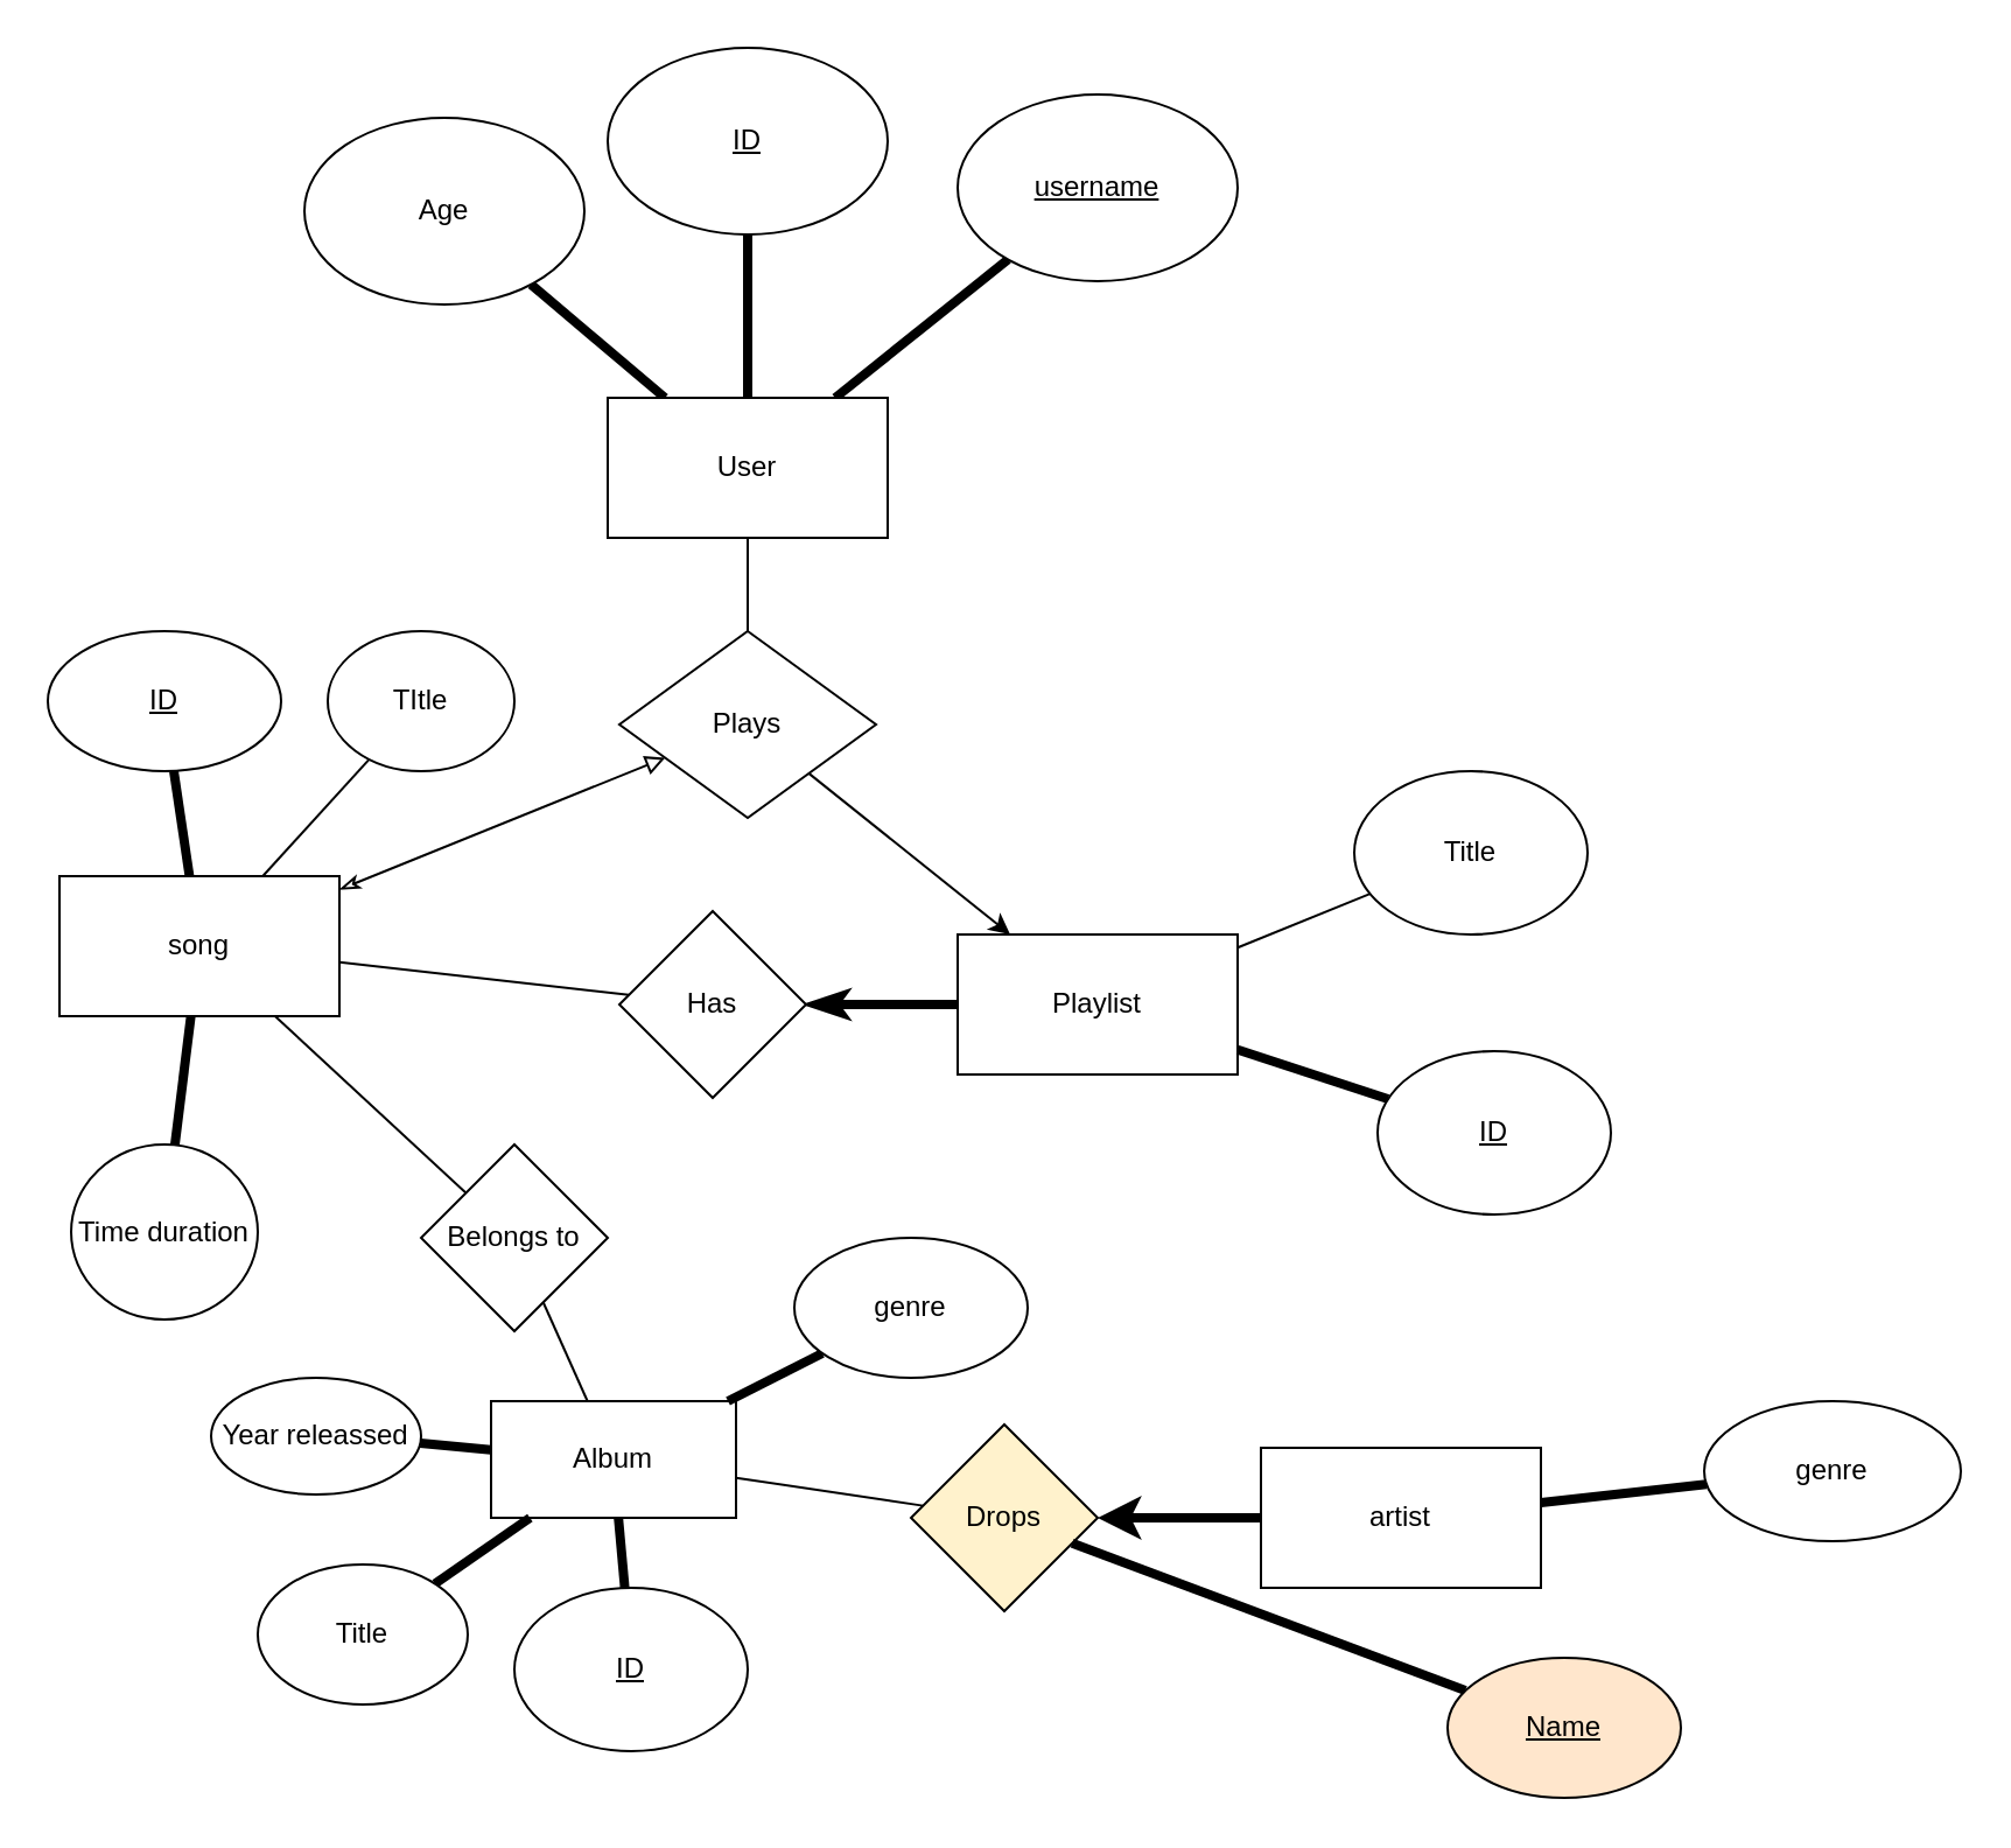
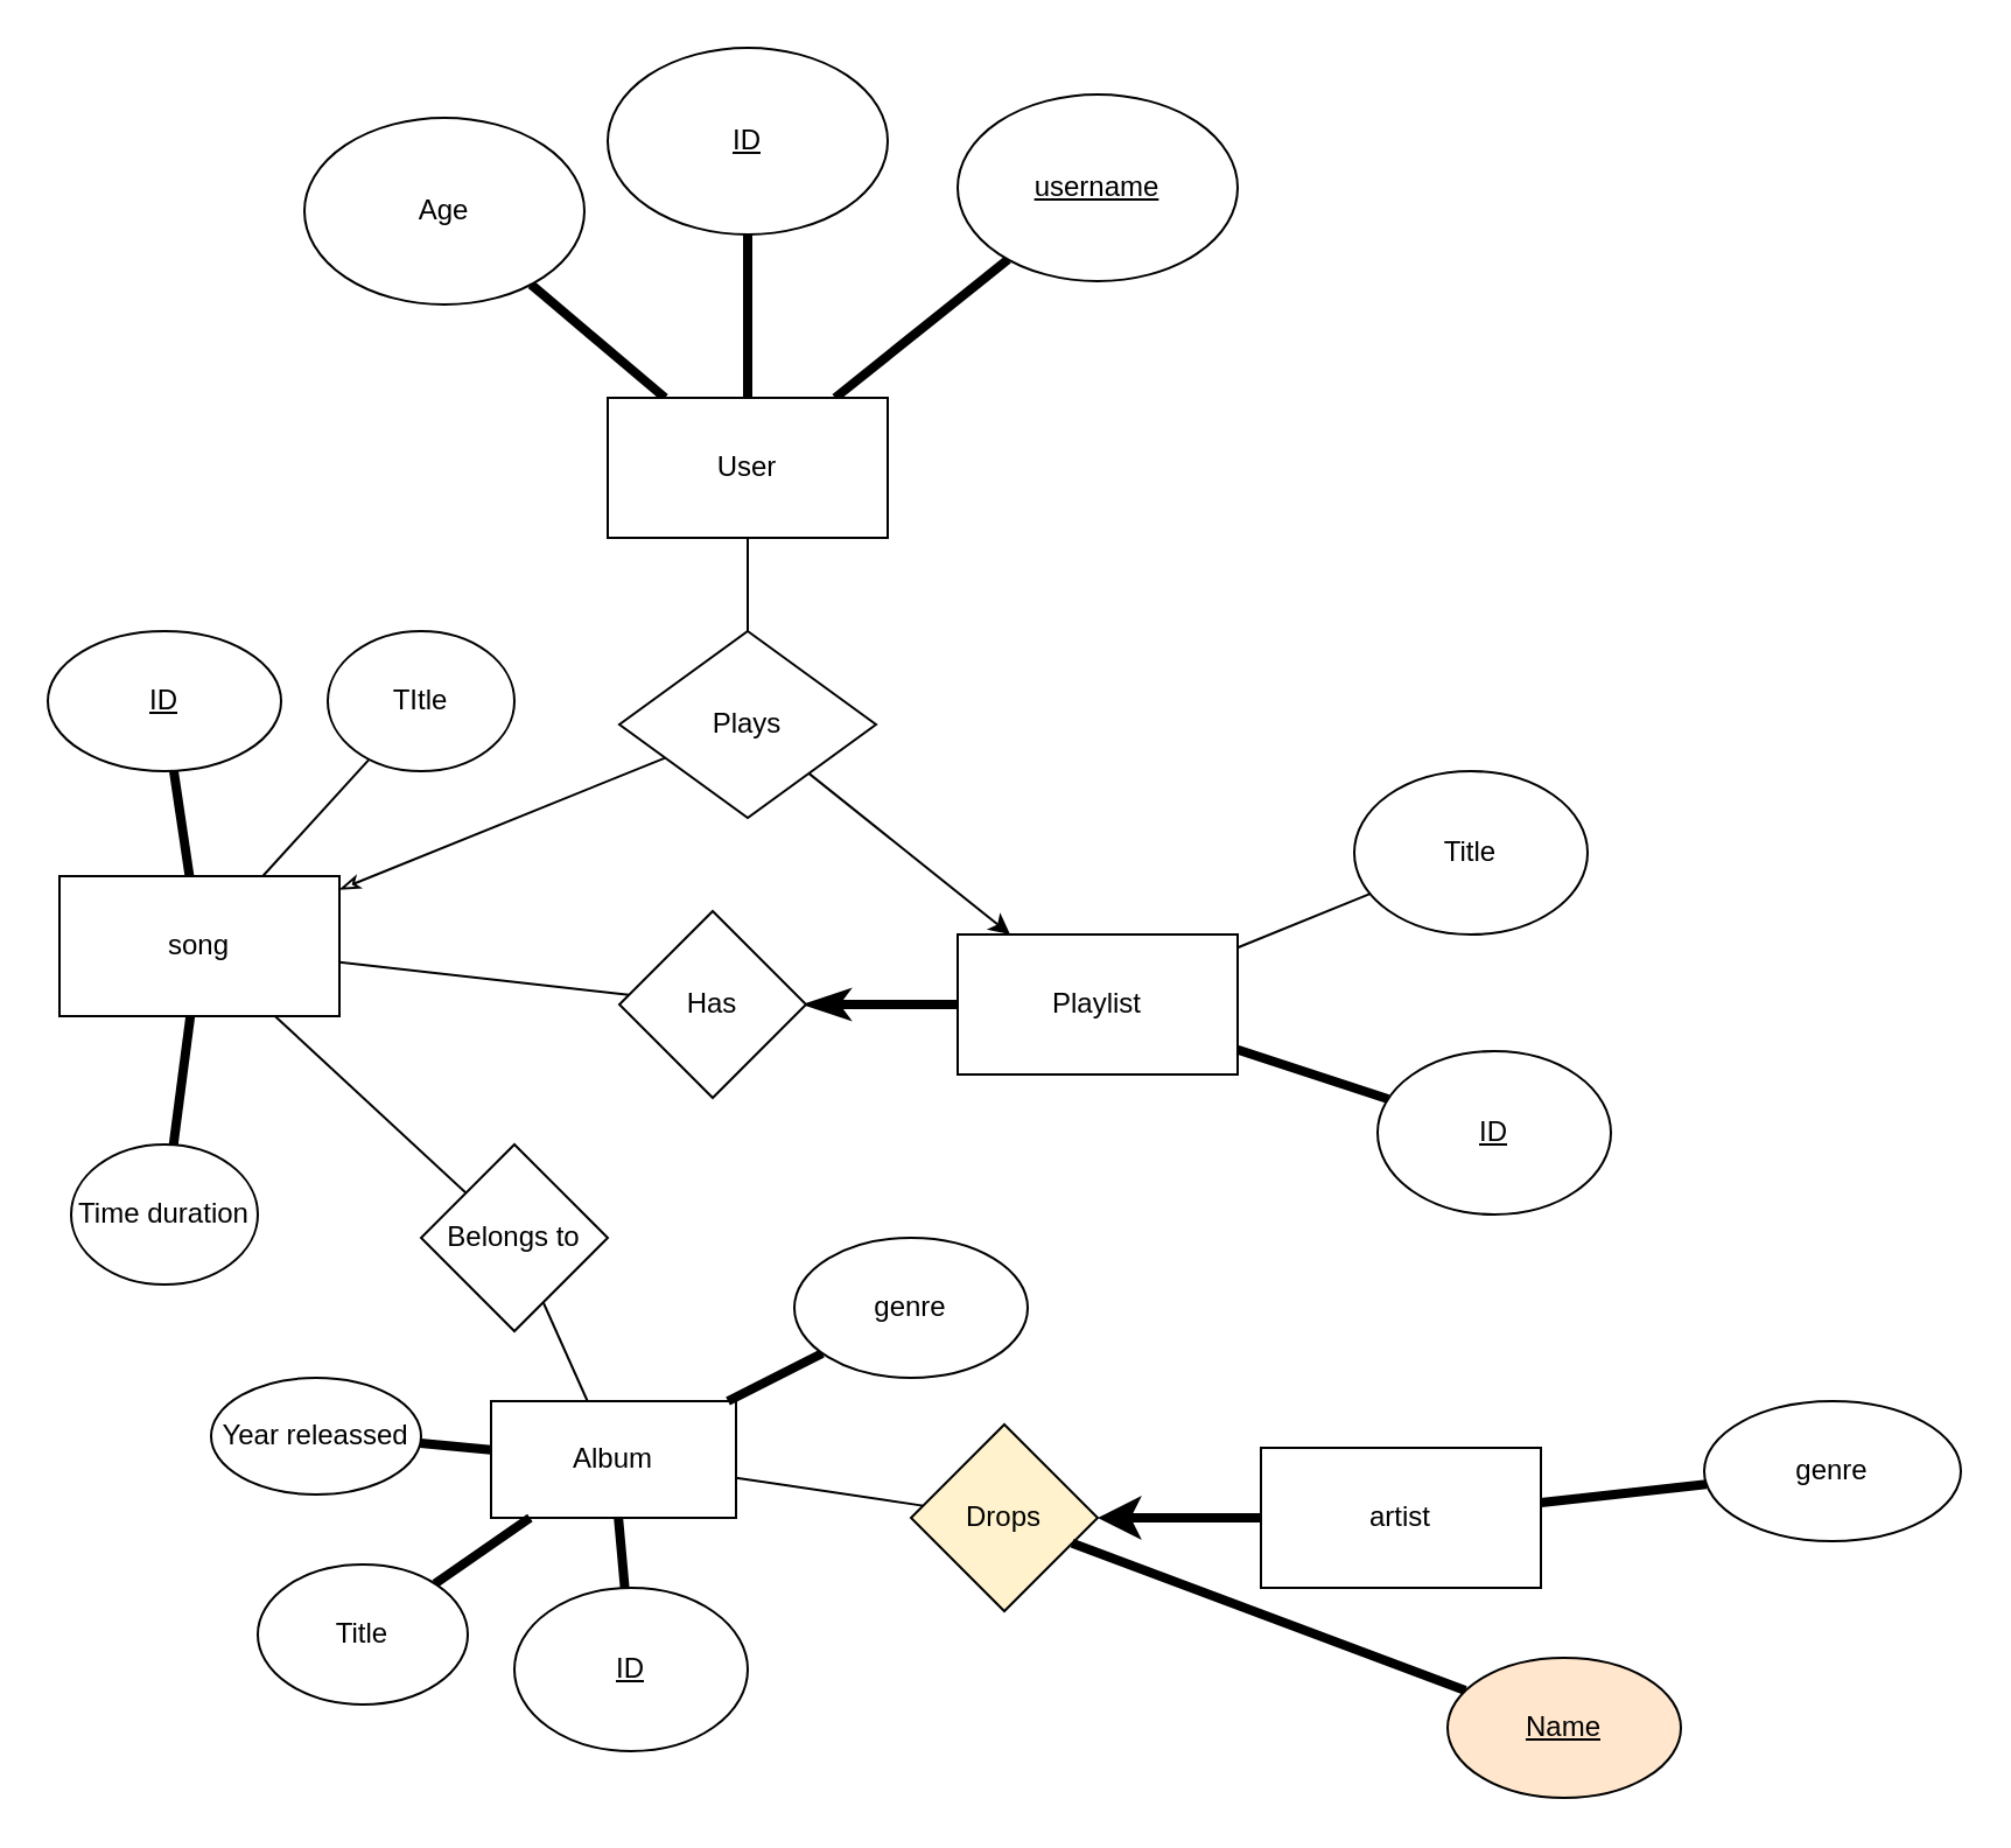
  <mxCell id="0" />
  <mxCell id="1" parent="0" />
  <mxCell id="2" value="" style="edgeStyle=none;html=1;endArrow=none;endFill=0;strokeWidth=4;" edge="1" parent="1" source="5" target="6"><mxGeometry relative="1" as="geometry" /></mxCell>
  <mxCell id="3" value="" style="edgeStyle=none;html=1;endArrow=none;endFill=0;jumpSize=10;strokeWidth=4;" edge="1" parent="1" source="5" target="7"><mxGeometry relative="1" as="geometry" /></mxCell>
  <mxCell id="4" value="" style="edgeStyle=none;html=1;endArrow=none;endFill=0;" edge="1" parent="1" source="5" target="8"><mxGeometry relative="1" as="geometry" /></mxCell>
  <mxCell id="5" value="User" style="rounded=0;whiteSpace=wrap;html=1;" vertex="1" parent="1"><mxGeometry x="260" y="170" width="120" height="60" as="geometry" /></mxCell>
  <mxCell id="6" value="&lt;u&gt;username&lt;/u&gt;" style="ellipse;whiteSpace=wrap;html=1;" vertex="1" parent="1"><mxGeometry x="410" y="40" width="120" height="80" as="geometry" /></mxCell>
  <mxCell id="7" value="Age" style="ellipse;whiteSpace=wrap;html=1;" vertex="1" parent="1"><mxGeometry x="130" y="50" width="120" height="80" as="geometry" /></mxCell>
  <mxCell id="8" value="Plays" style="rhombus;whiteSpace=wrap;html=1;" vertex="1" parent="1"><mxGeometry x="265" y="270" width="110" height="80" as="geometry" /></mxCell>
- <mxCell id="9" value="" style="edgeStyle=none;jumpSize=10;html=1;strokeWidth=1;startArrow=classicThin;startFill=0;endArrow=block;endFill=0;" edge="1" parent="1" source="10" target="8"><mxGeometry relative="1" as="geometry" /></mxCell>
+ <mxCell id="9" value="" style="edgeStyle=none;jumpSize=10;html=1;strokeWidth=1;startArrow=classicThin;startFill=0;endArrow=none;endFill=0;" edge="1" parent="1" source="10" target="8"><mxGeometry relative="1" as="geometry" /></mxCell>
  <mxCell id="10" value="song" style="rounded=0;whiteSpace=wrap;html=1;" vertex="1" parent="1"><mxGeometry x="25" y="375" width="120" height="60" as="geometry" /></mxCell>
  <mxCell id="11" value="" style="edgeStyle=none;html=1;endArrow=none;endFill=0;startArrow=classic;startFill=1;" edge="1" parent="1" source="13" target="8"><mxGeometry relative="1" as="geometry" /></mxCell>
  <mxCell id="12" value="" style="edgeStyle=none;html=1;endArrow=none;endFill=0;" edge="1" parent="1" source="13" target="14"><mxGeometry relative="1" as="geometry" /></mxCell>
  <mxCell id="13" value="Playlist" style="rounded=0;whiteSpace=wrap;html=1;" vertex="1" parent="1"><mxGeometry x="410" y="400" width="120" height="60" as="geometry" /></mxCell>
  <mxCell id="14" value="Title" style="ellipse;whiteSpace=wrap;html=1;" vertex="1" parent="1"><mxGeometry x="580" y="330" width="100" height="70" as="geometry" /></mxCell>
  <mxCell id="15" value="" style="edgeStyle=none;html=1;endArrow=none;endFill=0;strokeWidth=4;" edge="1" parent="1" source="16" target="5"><mxGeometry relative="1" as="geometry" /></mxCell>
  <mxCell id="16" value="&lt;u&gt;ID&lt;/u&gt;" style="ellipse;whiteSpace=wrap;html=1;" vertex="1" parent="1"><mxGeometry x="260" y="20" width="120" height="80" as="geometry" /></mxCell>
  <mxCell id="17" value="" style="edgeStyle=none;jumpSize=10;html=1;strokeWidth=4;endArrow=none;endFill=0;" edge="1" parent="1" source="18" target="13"><mxGeometry relative="1" as="geometry" /></mxCell>
  <mxCell id="18" value="&lt;u&gt;ID&lt;/u&gt;" style="ellipse;whiteSpace=wrap;html=1;" vertex="1" parent="1"><mxGeometry x="590" y="450" width="100" height="70" as="geometry" /></mxCell>
  <mxCell id="19" value="" style="edgeStyle=none;jumpSize=10;html=1;strokeWidth=4;startArrow=classicThin;startFill=0;endArrow=none;endFill=0;" edge="1" parent="1" source="21" target="13"><mxGeometry relative="1" as="geometry" /></mxCell>
  <mxCell id="20" value="" style="edgeStyle=none;jumpSize=10;html=1;strokeWidth=1;startArrow=none;startFill=0;endArrow=none;endFill=0;" edge="1" parent="1" source="21" target="10"><mxGeometry relative="1" as="geometry" /></mxCell>
  <mxCell id="21" value="Has" style="rhombus;whiteSpace=wrap;html=1;" vertex="1" parent="1"><mxGeometry x="265" y="390" width="80" height="80" as="geometry" /></mxCell>
  <mxCell id="22" value="" style="edgeStyle=none;jumpSize=10;html=1;strokeWidth=4;startArrow=none;startFill=0;endArrow=none;endFill=0;" edge="1" parent="1" source="23" target="10"><mxGeometry relative="1" as="geometry" /></mxCell>
  <mxCell id="23" value="&lt;u&gt;ID&lt;/u&gt;" style="ellipse;whiteSpace=wrap;html=1;" vertex="1" parent="1"><mxGeometry y="270" width="100" height="60" as="geometry" x="20" /></mxCell>
  <mxCell id="24" value="" style="edgeStyle=none;jumpSize=10;html=1;strokeWidth=1;startArrow=none;startFill=0;endArrow=none;endFill=0;" edge="1" parent="1" source="25" target="10"><mxGeometry relative="1" as="geometry" /></mxCell>
  <mxCell id="25" value="TItle" style="ellipse;whiteSpace=wrap;html=1;" vertex="1" parent="1"><mxGeometry x="140" y="270" width="80" height="60" as="geometry" /></mxCell>
  <mxCell id="26" value="" style="edgeStyle=none;jumpSize=10;html=1;strokeWidth=4;startArrow=none;startFill=0;endArrow=none;endFill=0;" edge="1" parent="1" source="27" target="10"><mxGeometry relative="1" as="geometry" /></mxCell>
- <mxCell id="27" value="Time duration" style="ellipse;whiteSpace=wrap;html=1;" vertex="1" parent="1"><mxGeometry x="30" y="490" width="80" height="75" as="geometry" /></mxCell>
+ <mxCell id="27" value="Time duration" style="ellipse;whiteSpace=wrap;html=1;" vertex="1" parent="1"><mxGeometry x="30" y="490" width="80" height="60" as="geometry" /></mxCell>
  <mxCell id="28" value="" style="edgeStyle=none;jumpSize=10;html=1;strokeWidth=1;startArrow=none;startFill=0;endArrow=none;endFill=0;" edge="1" parent="1" source="29" target="10"><mxGeometry relative="1" as="geometry" /></mxCell>
  <mxCell id="29" value="Belongs to" style="rhombus;whiteSpace=wrap;html=1;" vertex="1" parent="1"><mxGeometry x="180" y="490" width="80" height="80" as="geometry" /></mxCell>
  <mxCell id="30" value="" style="edgeStyle=none;jumpSize=10;html=1;strokeWidth=1;startArrow=none;startFill=0;endArrow=none;endFill=0;" edge="1" parent="1" source="31" target="29"><mxGeometry relative="1" as="geometry" /></mxCell>
  <mxCell id="31" value="Album" style="rounded=0;whiteSpace=wrap;html=1;" vertex="1" parent="1"><mxGeometry x="210" y="600" width="105" height="50" as="geometry" /></mxCell>
  <mxCell id="32" value="" style="edgeStyle=none;jumpSize=10;html=1;strokeWidth=4;startArrow=none;startFill=0;endArrow=none;endFill=0;" edge="1" parent="1" source="33" target="31"><mxGeometry relative="1" as="geometry" /></mxCell>
  <mxCell id="33" value="Title" style="ellipse;whiteSpace=wrap;html=1;" vertex="1" parent="1"><mxGeometry x="110" y="670" width="90" height="60" as="geometry" /></mxCell>
  <mxCell id="34" value="" style="edgeStyle=none;jumpSize=10;html=1;strokeWidth=4;startArrow=none;startFill=0;endArrow=none;endFill=0;" edge="1" parent="1" source="35" target="31"><mxGeometry relative="1" as="geometry" /></mxCell>
  <mxCell id="35" value="&lt;u&gt;ID&lt;/u&gt;" style="ellipse;whiteSpace=wrap;html=1;" vertex="1" parent="1"><mxGeometry x="220" y="680" width="100" height="70" as="geometry" /></mxCell>
  <mxCell id="36" value="" style="edgeStyle=none;jumpSize=10;html=1;strokeWidth=4;startArrow=none;startFill=0;endArrow=none;endFill=0;" edge="1" parent="1" source="37" target="31"><mxGeometry relative="1" as="geometry" /></mxCell>
  <mxCell id="37" value="Year releassed" style="ellipse;whiteSpace=wrap;html=1;" vertex="1" parent="1"><mxGeometry x="90" y="590" width="90" height="50" as="geometry" /></mxCell>
  <mxCell id="38" value="" style="edgeStyle=none;jumpSize=10;html=1;strokeWidth=4;startArrow=none;startFill=0;endArrow=none;endFill=0;" edge="1" parent="1" source="39" target="31"><mxGeometry relative="1" as="geometry" /></mxCell>
  <mxCell id="39" value="genre" style="ellipse;whiteSpace=wrap;html=1;" vertex="1" parent="1"><mxGeometry x="340" y="530" width="100" height="60" as="geometry" /></mxCell>
  <mxCell id="40" value="" style="edgeStyle=none;jumpSize=10;html=1;strokeWidth=1;startArrow=none;startFill=0;endArrow=none;endFill=0;" edge="1" parent="1" source="42" target="31"><mxGeometry relative="1" as="geometry" /></mxCell>
  <mxCell id="41" value="" style="edgeStyle=none;jumpSize=10;html=1;strokeWidth=4;startArrow=classic;startFill=1;endArrow=none;endFill=0;" edge="1" parent="1" source="42" target="43"><mxGeometry relative="1" as="geometry" /></mxCell>
  <mxCell id="42" value="Drops" style="rhombus;whiteSpace=wrap;html=1;fillColor=#fff2cc;" vertex="1" parent="1"><mxGeometry x="390" y="610" width="80" height="80" as="geometry" /></mxCell>
  <mxCell id="43" value="artist" style="rounded=0;whiteSpace=wrap;html=1;" vertex="1" parent="1"><mxGeometry x="540" y="620" width="120" height="60" as="geometry" /></mxCell>
  <mxCell id="44" value="" style="edgeStyle=none;jumpSize=10;html=1;strokeWidth=4;startArrow=none;startFill=0;endArrow=none;endFill=0;" edge="1" parent="1" source="45" target="42"><mxGeometry relative="1" as="geometry" /></mxCell>
  <mxCell id="45" value="&lt;u&gt;Name&lt;/u&gt;" style="ellipse;whiteSpace=wrap;html=1;fillColor=#ffe6cc;" vertex="1" parent="1"><mxGeometry x="620" y="710" width="100" height="60" as="geometry" /></mxCell>
  <mxCell id="46" value="" style="edgeStyle=none;jumpSize=10;html=1;strokeWidth=4;startArrow=none;startFill=0;endArrow=none;endFill=0;" edge="1" parent="1" source="47" target="43"><mxGeometry relative="1" as="geometry" /></mxCell>
  <mxCell id="47" value="genre" style="ellipse;whiteSpace=wrap;html=1;" vertex="1" parent="1"><mxGeometry x="730" y="600" width="110" height="60" as="geometry" /></mxCell>
